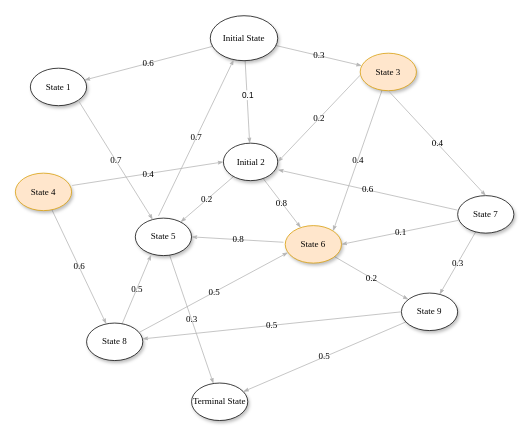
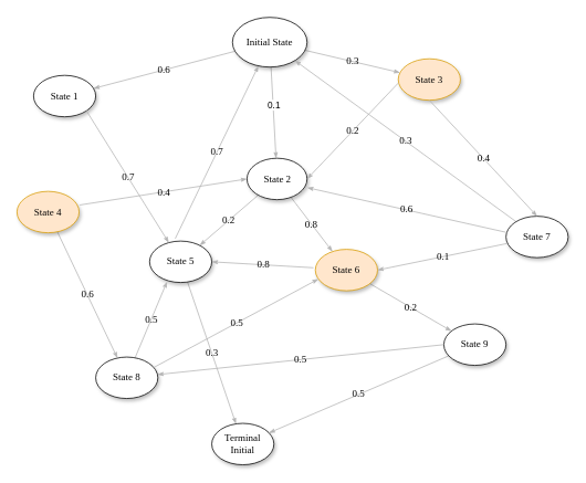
  <mxCell id="0" />
  <mxCell id="1" parent="0" />
  <mxCell id="2" style="edgeStyle=none;rounded=1;html=1;labelBackgroundColor=none;startArrow=none;startFill=0;startSize=5;endArrow=classicThin;endFill=1;endSize=5;jettySize=auto;orthogonalLoop=1;strokeColor=#B3B3B3;strokeWidth=1;fontFamily=Verdana;fontSize=12" parent="1" source="6" target="9" edge="1"><mxGeometry relative="1" as="geometry" /></mxCell>
  <mxCell id="3" value="0.1" style="edgeLabel;html=1;align=center;verticalAlign=middle;resizable=0;points=[];" parent="2" vertex="1" connectable="0"><mxGeometry x="-0.16" relative="1" as="geometry"><mxPoint as="offset" /></mxGeometry></mxCell>
  <mxCell id="4" value="0.6" style="edgeStyle=none;rounded=1;html=1;labelBackgroundColor=none;startArrow=none;startFill=0;startSize=5;endArrow=classicThin;endFill=1;endSize=5;jettySize=auto;orthogonalLoop=1;strokeColor=#B3B3B3;strokeWidth=1;fontFamily=Verdana;fontSize=12" parent="1" source="6" target="21" edge="1"><mxGeometry x="0.004" relative="1" as="geometry"><mxPoint as="offset" /></mxGeometry></mxCell>
  <mxCell id="5" value="0.3" style="edgeStyle=none;rounded=1;html=1;labelBackgroundColor=none;startArrow=none;startFill=0;startSize=5;endArrow=classicThin;endFill=1;endSize=5;jettySize=auto;orthogonalLoop=1;strokeColor=#B3B3B3;strokeWidth=1;fontFamily=Verdana;fontSize=12" parent="1" source="6" target="11" edge="1"><mxGeometry x="-0.004" relative="1" as="geometry"><mxPoint as="offset" /></mxGeometry></mxCell>
  <mxCell id="6" value="Initial State" style="ellipse;whiteSpace=wrap;html=1;rounded=0;shadow=1;comic=0;labelBackgroundColor=none;strokeWidth=1;fontFamily=Verdana;fontSize=12;align=center;direction=west;" parent="1" vertex="1"><mxGeometry x="280" y="20" width="90" height="60" as="geometry" /></mxCell>
  <mxCell id="7" value="0.2" style="edgeStyle=none;rounded=1;html=1;labelBackgroundColor=none;startArrow=none;startFill=0;startSize=5;endArrow=classicThin;endFill=1;endSize=5;jettySize=auto;orthogonalLoop=1;strokeColor=#B3B3B3;strokeWidth=1;fontFamily=Verdana;fontSize=12" parent="1" source="9" target="19" edge="1"><mxGeometry relative="1" as="geometry" /></mxCell>
  <mxCell id="8" value="0.8" style="edgeStyle=none;rounded=1;html=1;labelBackgroundColor=none;startArrow=none;startFill=0;startSize=5;endArrow=classicThin;endFill=1;endSize=5;jettySize=auto;orthogonalLoop=1;strokeColor=#B3B3B3;strokeWidth=1;fontFamily=Verdana;fontSize=12" parent="1" source="9" target="17" edge="1"><mxGeometry x="0.003" relative="1" as="geometry"><mxPoint as="offset" /></mxGeometry></mxCell>
- <mxCell id="9" value="&lt;span&gt;Initial 2&lt;/span&gt;" style="ellipse;whiteSpace=wrap;html=1;rounded=0;shadow=1;comic=0;labelBackgroundColor=none;strokeWidth=1;fontFamily=Verdana;fontSize=12;align=center;" parent="1" vertex="1"><mxGeometry x="297.5" y="190" width="72.5" height="50" as="geometry" /></mxCell>
- <mxCell id="10" value="0.4" style="edgeStyle=none;rounded=1;html=1;labelBackgroundColor=none;startArrow=none;startFill=0;startSize=5;endArrow=classicThin;endFill=1;endSize=5;jettySize=auto;orthogonalLoop=1;strokeColor=#B3B3B3;strokeWidth=1;fontFamily=Verdana;fontSize=12;entryX=1;entryY=0;entryDx=0;entryDy=0;" parent="1" source="11" target="17" edge="1"><mxGeometry x="-0.002" relative="1" as="geometry"><mxPoint as="offset" /></mxGeometry></mxCell>
+ <mxCell id="9" value="&lt;span&gt;State 2&lt;/span&gt;" style="ellipse;whiteSpace=wrap;html=1;rounded=0;shadow=1;comic=0;labelBackgroundColor=none;strokeWidth=1;fontFamily=Verdana;fontSize=12;align=center;" parent="1" vertex="1"><mxGeometry x="297.5" y="190" width="72.5" height="50" as="geometry" /></mxCell>
  <mxCell id="11" value="&lt;span&gt;State 3&lt;/span&gt;" style="ellipse;whiteSpace=wrap;html=1;rounded=0;shadow=1;comic=0;labelBackgroundColor=none;strokeWidth=1;fontFamily=Verdana;fontSize=12;align=center;fillColor=#ffe6cc;strokeColor=#d79b00;" parent="1" vertex="1"><mxGeometry x="480" y="70" width="75" height="50" as="geometry" /></mxCell>
- <mxCell id="12" value="0.3" style="edgeStyle=none;rounded=1;html=1;labelBackgroundColor=none;startArrow=none;startFill=0;startSize=5;endArrow=classicThin;endFill=1;endSize=5;jettySize=auto;orthogonalLoop=1;strokeColor=#B3B3B3;strokeWidth=1;fontFamily=Verdana;fontSize=12" parent="1" source="13" target="15" edge="1"><mxGeometry x="-0.002" relative="1" as="geometry"><mxPoint as="offset" /></mxGeometry></mxCell>
+ <mxCell id="12" value="0.3" style="edgeStyle=none;rounded=1;html=1;labelBackgroundColor=none;startArrow=none;startFill=0;startSize=5;endArrow=classicThin;endFill=1;endSize=5;jettySize=auto;orthogonalLoop=1;strokeColor=#B3B3B3;strokeWidth=1;fontFamily=Verdana;fontSize=12;" parent="1" source="13" target="6" edge="1"><mxGeometry x="-0.002" relative="1" as="geometry"><mxPoint as="offset" /></mxGeometry></mxCell>
  <mxCell id="13" value="&lt;span&gt;State 7&lt;/span&gt;" style="ellipse;whiteSpace=wrap;html=1;rounded=0;shadow=1;comic=0;labelBackgroundColor=none;strokeWidth=1;fontFamily=Verdana;fontSize=12;align=center;" parent="1" vertex="1"><mxGeometry x="610" y="260" width="75" height="50" as="geometry" /></mxCell>
  <mxCell id="14" value="0.5" style="edgeStyle=none;rounded=1;html=1;labelBackgroundColor=none;startArrow=none;startFill=0;startSize=5;endArrow=classicThin;endFill=1;endSize=5;jettySize=auto;orthogonalLoop=1;strokeColor=#B3B3B3;strokeWidth=1;fontFamily=Verdana;fontSize=12" parent="1" source="15" target="20" edge="1"><mxGeometry relative="1" as="geometry" /></mxCell>
  <mxCell id="15" value="&lt;span&gt;State 9&lt;/span&gt;" style="ellipse;whiteSpace=wrap;html=1;rounded=0;shadow=1;comic=0;labelBackgroundColor=none;strokeWidth=1;fontFamily=Verdana;fontSize=12;align=center;" parent="1" vertex="1"><mxGeometry x="535" y="390" width="75" height="50" as="geometry" /></mxCell>
  <mxCell id="16" value="0.2" style="edgeStyle=none;rounded=1;html=1;labelBackgroundColor=none;startArrow=none;startFill=0;startSize=5;endArrow=classicThin;endFill=1;endSize=5;jettySize=auto;orthogonalLoop=1;strokeColor=#B3B3B3;strokeWidth=1;fontFamily=Verdana;fontSize=12" parent="1" source="17" target="15" edge="1"><mxGeometry relative="1" as="geometry" /></mxCell>
  <mxCell id="17" value="&lt;span&gt;State 6&lt;/span&gt;" style="ellipse;whiteSpace=wrap;html=1;rounded=0;shadow=1;comic=0;labelBackgroundColor=none;strokeWidth=1;fontFamily=Verdana;fontSize=12;align=center;fillColor=#ffe6cc;strokeColor=#d79b00;" parent="1" vertex="1"><mxGeometry x="380" y="300" width="75" height="50" as="geometry" /></mxCell>
  <mxCell id="18" value="0.3" style="edgeStyle=none;rounded=1;html=1;labelBackgroundColor=none;startArrow=none;startFill=0;startSize=5;endArrow=classicThin;endFill=1;endSize=5;jettySize=auto;orthogonalLoop=1;strokeColor=#B3B3B3;strokeWidth=1;fontFamily=Verdana;fontSize=12" parent="1" source="19" target="20" edge="1"><mxGeometry relative="1" as="geometry" /></mxCell>
  <mxCell id="19" value="&lt;span&gt;State 5&lt;/span&gt;" style="ellipse;whiteSpace=wrap;html=1;rounded=0;shadow=1;comic=0;labelBackgroundColor=none;strokeWidth=1;fontFamily=Verdana;fontSize=12;align=center;" parent="1" vertex="1"><mxGeometry x="180" y="290" width="75" height="50" as="geometry" /></mxCell>
- <mxCell id="20" value="Terminal State" style="ellipse;whiteSpace=wrap;html=1;rounded=0;shadow=1;comic=0;labelBackgroundColor=none;strokeWidth=1;fontFamily=Verdana;fontSize=12;align=center;" parent="1" vertex="1"><mxGeometry x="255" y="510" width="75" height="50" as="geometry" /></mxCell>
+ <mxCell id="20" value="Terminal Initial" style="ellipse;whiteSpace=wrap;html=1;rounded=0;shadow=1;comic=0;labelBackgroundColor=none;strokeWidth=1;fontFamily=Verdana;fontSize=12;align=center;" parent="1" vertex="1"><mxGeometry x="255" y="510" width="75" height="50" as="geometry" /></mxCell>
  <mxCell id="21" value="State 1" style="ellipse;whiteSpace=wrap;html=1;rounded=0;shadow=1;comic=0;labelBackgroundColor=none;strokeWidth=1;fontFamily=Verdana;fontSize=12;align=center;" parent="1" vertex="1"><mxGeometry x="40" y="90" width="75" height="50" as="geometry" /></mxCell>
  <mxCell id="22" value="0.6" style="edgeStyle=none;rounded=1;html=1;labelBackgroundColor=none;startArrow=none;startFill=0;startSize=5;endArrow=classicThin;endFill=1;endSize=5;jettySize=auto;orthogonalLoop=1;strokeColor=#B3B3B3;strokeWidth=1;fontFamily=Verdana;fontSize=12" parent="1" source="23" target="25" edge="1"><mxGeometry relative="1" as="geometry" /></mxCell>
  <mxCell id="23" value="&lt;span&gt;State 4&lt;br&gt;&lt;/span&gt;" style="ellipse;whiteSpace=wrap;html=1;rounded=0;shadow=1;comic=0;labelBackgroundColor=none;strokeWidth=1;fontFamily=Verdana;fontSize=12;align=center;fillColor=#ffe6cc;strokeColor=#d79b00;" parent="1" vertex="1"><mxGeometry x="20" y="230" width="75" height="50" as="geometry" /></mxCell>
  <mxCell id="24" value="0.5" style="edgeStyle=none;rounded=1;html=1;labelBackgroundColor=none;startArrow=none;startFill=0;startSize=5;endArrow=classicThin;endFill=1;endSize=5;jettySize=auto;orthogonalLoop=1;strokeColor=#B3B3B3;strokeWidth=1;fontFamily=Verdana;fontSize=12;entryX=0.28;entryY=0.98;entryDx=0;entryDy=0;entryPerimeter=0;" parent="1" source="25" target="19" edge="1"><mxGeometry relative="1" as="geometry" /></mxCell>
  <mxCell id="25" value="&lt;span&gt;State 8&lt;/span&gt;" style="ellipse;whiteSpace=wrap;html=1;rounded=0;shadow=1;comic=0;labelBackgroundColor=none;strokeWidth=1;fontFamily=Verdana;fontSize=12;align=center;" parent="1" vertex="1"><mxGeometry x="115" y="430" width="75" height="50" as="geometry" /></mxCell>
  <mxCell id="26" value="0.4" style="edgeStyle=none;rounded=1;html=1;labelBackgroundColor=none;startArrow=none;startFill=0;startSize=5;endArrow=classicThin;endFill=1;endSize=5;jettySize=auto;orthogonalLoop=1;strokeColor=#B3B3B3;strokeWidth=1;fontFamily=Verdana;fontSize=12;entryX=0.5;entryY=0;entryDx=0;entryDy=0;exitX=0.5;exitY=1;exitDx=0;exitDy=0;" parent="1" source="11" target="13" edge="1"><mxGeometry relative="1" as="geometry"><mxPoint x="575" y="235" as="sourcePoint" /><mxPoint x="474" y="327" as="targetPoint" /></mxGeometry></mxCell>
  <mxCell id="27" value="0.2" style="edgeStyle=none;rounded=1;html=1;labelBackgroundColor=none;startArrow=none;startFill=0;startSize=5;endArrow=classicThin;endFill=1;endSize=5;jettySize=auto;orthogonalLoop=1;strokeColor=#B3B3B3;strokeWidth=1;fontFamily=Verdana;fontSize=12;entryX=1;entryY=0.5;entryDx=0;entryDy=0;exitX=-0.001;exitY=0.587;exitDx=0;exitDy=0;exitPerimeter=0;" parent="1" source="11" target="9" edge="1"><mxGeometry x="-0.004" relative="1" as="geometry"><mxPoint x="550" y="210" as="sourcePoint" /><mxPoint x="449" y="302" as="targetPoint" /><mxPoint as="offset" /></mxGeometry></mxCell>
  <mxCell id="28" value="0.7" style="edgeStyle=none;rounded=1;html=1;labelBackgroundColor=none;startArrow=none;startFill=0;startSize=5;endArrow=classicThin;endFill=1;endSize=5;jettySize=auto;orthogonalLoop=1;strokeColor=#B3B3B3;strokeWidth=1;fontFamily=Verdana;fontSize=12;exitX=0.413;exitY=-0.06;exitDx=0;exitDy=0;exitPerimeter=0;" parent="1" source="19" target="6" edge="1"><mxGeometry relative="1" as="geometry"><mxPoint x="210" y="323" as="sourcePoint" /><mxPoint x="109" y="415" as="targetPoint" /></mxGeometry></mxCell>
  <mxCell id="29" value="0.7" style="edgeStyle=none;rounded=1;html=1;labelBackgroundColor=none;startArrow=none;startFill=0;startSize=5;endArrow=classicThin;endFill=1;endSize=5;jettySize=auto;orthogonalLoop=1;strokeColor=#B3B3B3;strokeWidth=1;fontFamily=Verdana;fontSize=12;exitX=1;exitY=1;exitDx=0;exitDy=0;" parent="1" source="21" target="19" edge="1"><mxGeometry x="-0.001" relative="1" as="geometry"><mxPoint x="135" y="218" as="sourcePoint" /><mxPoint x="34" y="310" as="targetPoint" /><mxPoint as="offset" /></mxGeometry></mxCell>
  <mxCell id="30" value="0.8" style="edgeStyle=none;rounded=1;html=1;labelBackgroundColor=none;startArrow=none;startFill=0;startSize=5;endArrow=classicThin;endFill=1;endSize=5;jettySize=auto;orthogonalLoop=1;strokeColor=#B3B3B3;strokeWidth=1;fontFamily=Verdana;fontSize=12;entryX=1;entryY=0.5;entryDx=0;entryDy=0;exitX=-0.032;exitY=0.444;exitDx=0;exitDy=0;exitPerimeter=0;" parent="1" source="17" target="19" edge="1"><mxGeometry relative="1" as="geometry"><mxPoint x="396.75" y="340" as="sourcePoint" /><mxPoint x="290" y="340" as="targetPoint" /></mxGeometry></mxCell>
  <mxCell id="31" value="0.5" style="edgeStyle=none;rounded=1;html=1;labelBackgroundColor=none;startArrow=none;startFill=0;startSize=5;endArrow=classicThin;endFill=1;endSize=5;jettySize=auto;orthogonalLoop=1;strokeColor=#B3B3B3;strokeWidth=1;fontFamily=Verdana;fontSize=12;exitX=0;exitY=0.5;exitDx=0;exitDy=0;" parent="1" source="15" target="25" edge="1"><mxGeometry relative="1" as="geometry"><mxPoint x="311" y="390" as="sourcePoint" /><mxPoint x="350" y="428" as="targetPoint" /></mxGeometry></mxCell>
  <mxCell id="32" value="0.4" style="edgeStyle=none;rounded=1;html=1;labelBackgroundColor=none;startArrow=none;startFill=0;startSize=5;endArrow=classicThin;endFill=1;endSize=5;jettySize=auto;orthogonalLoop=1;strokeColor=#B3B3B3;strokeWidth=1;fontFamily=Verdana;fontSize=12;entryX=0;entryY=0.5;entryDx=0;entryDy=0;exitX=1.01;exitY=0.329;exitDx=0;exitDy=0;exitPerimeter=0;" parent="1" source="23" target="9" edge="1"><mxGeometry relative="1" as="geometry"><mxPoint x="130" y="282" as="sourcePoint" /><mxPoint x="158" y="220" as="targetPoint" /></mxGeometry></mxCell>
  <mxCell id="33" value="0.6" style="edgeStyle=none;rounded=1;html=1;labelBackgroundColor=none;startArrow=none;startFill=0;startSize=5;endArrow=classicThin;endFill=1;endSize=5;jettySize=auto;orthogonalLoop=1;strokeColor=#B3B3B3;strokeWidth=1;fontFamily=Verdana;fontSize=12;entryX=1.003;entryY=0.71;entryDx=0;entryDy=0;entryPerimeter=0;exitX=-0.006;exitY=0.386;exitDx=0;exitDy=0;exitPerimeter=0;" parent="1" source="13" target="9" edge="1"><mxGeometry x="0.0" relative="1" as="geometry"><mxPoint x="193" y="391" as="sourcePoint" /><mxPoint x="221" y="329" as="targetPoint" /><mxPoint as="offset" /></mxGeometry></mxCell>
  <mxCell id="34" value="0.5" style="edgeStyle=none;rounded=1;html=1;labelBackgroundColor=none;startArrow=none;startFill=0;startSize=5;endArrow=classicThin;endFill=1;endSize=5;jettySize=auto;orthogonalLoop=1;strokeColor=#B3B3B3;strokeWidth=1;fontFamily=Verdana;fontSize=12;entryX=0.049;entryY=0.717;entryDx=0;entryDy=0;exitX=0.937;exitY=0.248;exitDx=0;exitDy=0;exitPerimeter=0;entryPerimeter=0;" parent="1" source="25" target="17" edge="1"><mxGeometry x="0.001" relative="1" as="geometry"><mxPoint x="87" y="540" as="sourcePoint" /><mxPoint x="115" y="478" as="targetPoint" /><mxPoint as="offset" /></mxGeometry></mxCell>
  <mxCell id="35" value="0.1" style="edgeStyle=none;rounded=1;html=1;labelBackgroundColor=none;startArrow=none;startFill=0;startSize=5;endArrow=classicThin;endFill=1;endSize=5;jettySize=auto;orthogonalLoop=1;strokeColor=#B3B3B3;strokeWidth=1;fontFamily=Verdana;fontSize=12;entryX=1;entryY=0.5;entryDx=0;entryDy=0;exitX=0.013;exitY=0.66;exitDx=0;exitDy=0;exitPerimeter=0;" edge="1" parent="1" source="13" target="17"><mxGeometry x="-0.002" relative="1" as="geometry"><mxPoint as="offset" /><mxPoint x="610" y="290" as="sourcePoint" /><mxPoint x="562" y="374" as="targetPoint" /></mxGeometry></mxCell>
